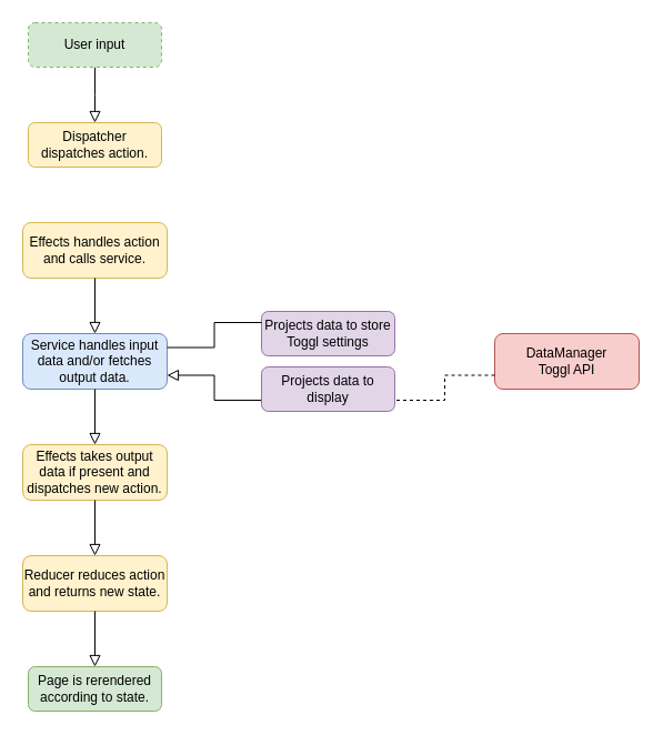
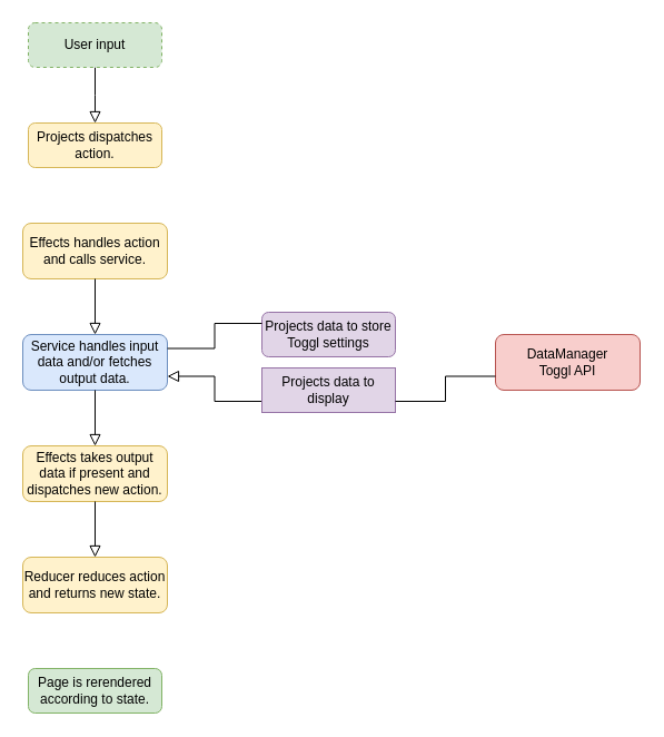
  <mxCell id="0" />
  <mxCell id="1" parent="0" />
  <mxCell id="2" value="" style="rounded=0;html=1;jettySize=auto;orthogonalLoop=1;fontSize=11;endArrow=block;endFill=0;endSize=8;strokeWidth=1;shadow=0;labelBackgroundColor=none;edgeStyle=orthogonalEdgeStyle;" parent="1" source="3" edge="1"><mxGeometry relative="1" as="geometry"><mxPoint x="85" y="110" as="targetPoint" /></mxGeometry></mxCell>
  <mxCell id="3" value="User input" style="rounded=1;whiteSpace=wrap;html=1;fontSize=12;glass=0;strokeWidth=1;shadow=0;fillColor=#d5e8d4;strokeColor=#82b366;dashed=1;" parent="1" vertex="1"><mxGeometry x="25" y="20" width="120" height="40" as="geometry" /></mxCell>
- <mxCell id="4" value="Dispatcher dispatches action." style="rounded=1;whiteSpace=wrap;html=1;fontSize=12;glass=0;strokeWidth=1;shadow=0;fillColor=#fff2cc;strokeColor=#d6b656;" parent="1" vertex="1"><mxGeometry x="25" y="110" width="120" height="40" as="geometry" /></mxCell>
+ <mxCell id="4" value="Projects dispatches action." style="rounded=1;whiteSpace=wrap;html=1;fontSize=12;glass=0;strokeWidth=1;shadow=0;fillColor=#fff2cc;strokeColor=#d6b656;" parent="1" vertex="1"><mxGeometry x="25" y="110" width="120" height="40" as="geometry" /></mxCell>
  <mxCell id="5" value="Effects handles action and calls service." style="rounded=1;whiteSpace=wrap;html=1;fontSize=12;glass=0;strokeWidth=1;shadow=0;fillColor=#fff2cc;strokeColor=#d6b656;" parent="1" vertex="1"><mxGeometry x="20" y="200" width="130" height="50" as="geometry" /></mxCell>
  <mxCell id="6" value="Page is rerendered according to state." style="rounded=1;whiteSpace=wrap;html=1;fontSize=12;glass=0;strokeWidth=1;shadow=0;fillColor=#d5e8d4;strokeColor=#82b366;" parent="1" vertex="1"><mxGeometry x="25" y="600" width="120" height="40" as="geometry" /></mxCell>
  <mxCell id="7" value="Service handles input data and/or fetches output data." style="rounded=1;whiteSpace=wrap;html=1;fontSize=12;glass=0;strokeWidth=1;shadow=0;fillColor=#dae8fc;strokeColor=#6c8ebf;" vertex="1" parent="1"><mxGeometry x="20" y="300" width="130" height="50" as="geometry" /></mxCell>
  <mxCell id="8" value="Effects takes output data if present and dispatches new action." style="rounded=1;whiteSpace=wrap;html=1;fontSize=12;glass=0;strokeWidth=1;shadow=0;fillColor=#fff2cc;strokeColor=#d6b656;" vertex="1" parent="1"><mxGeometry x="20" y="400" width="130" height="50" as="geometry" /></mxCell>
  <mxCell id="9" value="Reducer reduces action and returns new state." style="rounded=1;whiteSpace=wrap;html=1;fontSize=12;glass=0;strokeWidth=1;shadow=0;fillColor=#fff2cc;strokeColor=#d6b656;" vertex="1" parent="1"><mxGeometry x="20" y="500" width="130" height="50" as="geometry" /></mxCell>
  <mxCell id="10" value="" style="rounded=0;html=1;jettySize=auto;orthogonalLoop=1;fontSize=11;endArrow=block;endFill=0;endSize=8;strokeWidth=1;shadow=0;labelBackgroundColor=none;edgeStyle=orthogonalEdgeStyle;exitX=0.5;exitY=1;exitDx=0;exitDy=0;entryX=0.5;entryY=0;entryDx=0;entryDy=0;" edge="1" parent="1" source="5" target="7"><mxGeometry relative="1" as="geometry"><mxPoint x="95" y="160" as="sourcePoint" /><mxPoint x="95" y="210" as="targetPoint" /></mxGeometry></mxCell>
  <mxCell id="11" value="" style="rounded=0;html=1;jettySize=auto;orthogonalLoop=1;fontSize=11;endArrow=block;endFill=0;endSize=8;strokeWidth=1;shadow=0;labelBackgroundColor=none;edgeStyle=orthogonalEdgeStyle;exitX=0.5;exitY=1;exitDx=0;exitDy=0;entryX=0.5;entryY=0;entryDx=0;entryDy=0;" edge="1" parent="1" source="7" target="8"><mxGeometry relative="1" as="geometry"><mxPoint x="95" y="260" as="sourcePoint" /><mxPoint x="95" y="310" as="targetPoint" /></mxGeometry></mxCell>
  <mxCell id="12" value="" style="rounded=0;html=1;jettySize=auto;orthogonalLoop=1;fontSize=11;endArrow=block;endFill=0;endSize=8;strokeWidth=1;shadow=0;labelBackgroundColor=none;edgeStyle=orthogonalEdgeStyle;exitX=0.5;exitY=1;exitDx=0;exitDy=0;entryX=0.5;entryY=0;entryDx=0;entryDy=0;" edge="1" parent="1" source="8" target="9"><mxGeometry relative="1" as="geometry"><mxPoint x="95" y="360" as="sourcePoint" /><mxPoint x="95" y="410" as="targetPoint" /></mxGeometry></mxCell>
- <mxCell id="13" value="" style="rounded=0;html=1;jettySize=auto;orthogonalLoop=1;fontSize=11;endArrow=block;endFill=0;endSize=8;strokeWidth=1;shadow=0;labelBackgroundColor=none;edgeStyle=orthogonalEdgeStyle;exitX=0.5;exitY=1;exitDx=0;exitDy=0;entryX=0.5;entryY=0;entryDx=0;entryDy=0;" edge="1" parent="1" source="9" target="6"><mxGeometry relative="1" as="geometry"><mxPoint x="95" y="460" as="sourcePoint" /><mxPoint x="95" y="510" as="targetPoint" /></mxGeometry></mxCell>
  <mxCell id="14" value="DataManager&lt;br&gt;Toggl API" style="rounded=1;whiteSpace=wrap;html=1;fontSize=12;glass=0;strokeWidth=1;shadow=0;fillColor=#f8cecc;strokeColor=#b85450;" vertex="1" parent="1"><mxGeometry x="445" y="300" width="130" height="50" as="geometry" /></mxCell>
  <mxCell id="15" value="" style="rounded=0;html=1;jettySize=auto;orthogonalLoop=1;fontSize=11;endArrow=block;endFill=0;endSize=8;strokeWidth=1;shadow=0;labelBackgroundColor=none;edgeStyle=orthogonalEdgeStyle;exitX=0;exitY=0.75;exitDx=0;exitDy=0;entryX=1;entryY=0.75;entryDx=0;entryDy=0;startArrow=none;" edge="1" parent="1" source="18" target="7"><mxGeometry relative="1" as="geometry"><mxPoint x="160" y="322.5" as="sourcePoint" /><mxPoint x="415" y="322.5" as="targetPoint" /></mxGeometry></mxCell>
  <mxCell id="16" value="Projects data to store&lt;br&gt;Toggl settings" style="rounded=1;whiteSpace=wrap;html=1;fontSize=12;glass=0;strokeWidth=1;shadow=0;fillColor=#e1d5e7;strokeColor=#9673a6;" vertex="1" parent="1"><mxGeometry x="235" y="280" width="120" height="40" as="geometry" /></mxCell>
  <mxCell id="17" value="" style="rounded=0;html=1;jettySize=auto;orthogonalLoop=1;fontSize=11;endArrow=none;endFill=0;endSize=8;strokeWidth=1;shadow=0;labelBackgroundColor=none;edgeStyle=orthogonalEdgeStyle;exitX=1;exitY=0.25;exitDx=0;exitDy=0;entryX=0;entryY=0.25;entryDx=0;entryDy=0;" edge="1" parent="1" source="7" target="16"><mxGeometry relative="1" as="geometry"><mxPoint x="150" y="312.5" as="sourcePoint" /><mxPoint x="445" y="312.5" as="targetPoint" /></mxGeometry></mxCell>
- <mxCell id="18" value="Projects data to display" style="rounded=1;whiteSpace=wrap;html=1;fontSize=12;glass=0;strokeWidth=1;shadow=0;fillColor=#e1d5e7;strokeColor=#9673a6;" vertex="1" parent="1"><mxGeometry x="235" y="330" width="120" height="40" as="geometry" /></mxCell>
- <mxCell id="19" value="" style="rounded=0;html=1;jettySize=auto;orthogonalLoop=1;fontSize=11;endArrow=none;endFill=0;endSize=8;strokeWidth=1;shadow=0;labelBackgroundColor=none;edgeStyle=orthogonalEdgeStyle;exitX=0;exitY=0.75;exitDx=0;exitDy=0;entryX=1;entryY=0.75;entryDx=0;entryDy=0;dashed=1;" edge="1" parent="1" source="14" target="18"><mxGeometry relative="1" as="geometry"><mxPoint x="445" y="337.5" as="sourcePoint" /><mxPoint x="150" y="337.5" as="targetPoint" /></mxGeometry></mxCell>
+ <mxCell id="18" value="Projects data to display" style="whiteSpace=wrap;html=1;fontSize=12;glass=0;strokeWidth=1;shadow=0;fillColor=#e1d5e7;strokeColor=#9673a6;rounded=0;" vertex="1" parent="1"><mxGeometry x="235" y="330" width="120" height="40" as="geometry" /></mxCell>
+ <mxCell id="19" value="" style="rounded=0;html=1;jettySize=auto;orthogonalLoop=1;fontSize=11;endArrow=none;endFill=0;endSize=8;strokeWidth=1;shadow=0;labelBackgroundColor=none;edgeStyle=orthogonalEdgeStyle;exitX=0;exitY=0.75;exitDx=0;exitDy=0;entryX=1;entryY=0.75;entryDx=0;entryDy=0;" edge="1" parent="1" source="14" target="18"><mxGeometry relative="1" as="geometry"><mxPoint x="445" y="337.5" as="sourcePoint" /><mxPoint x="150" y="337.5" as="targetPoint" /></mxGeometry></mxCell>
